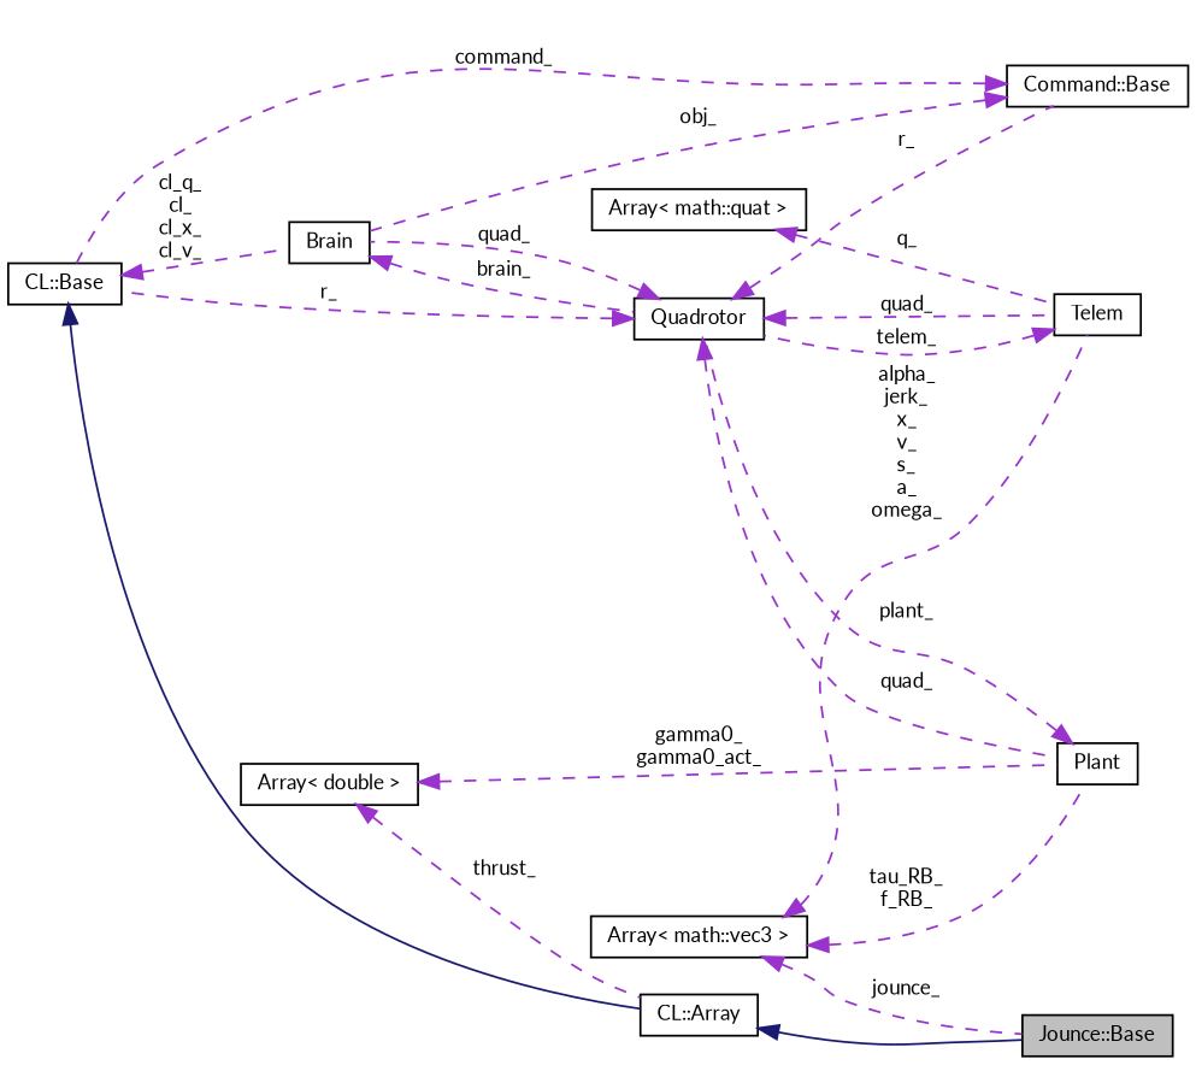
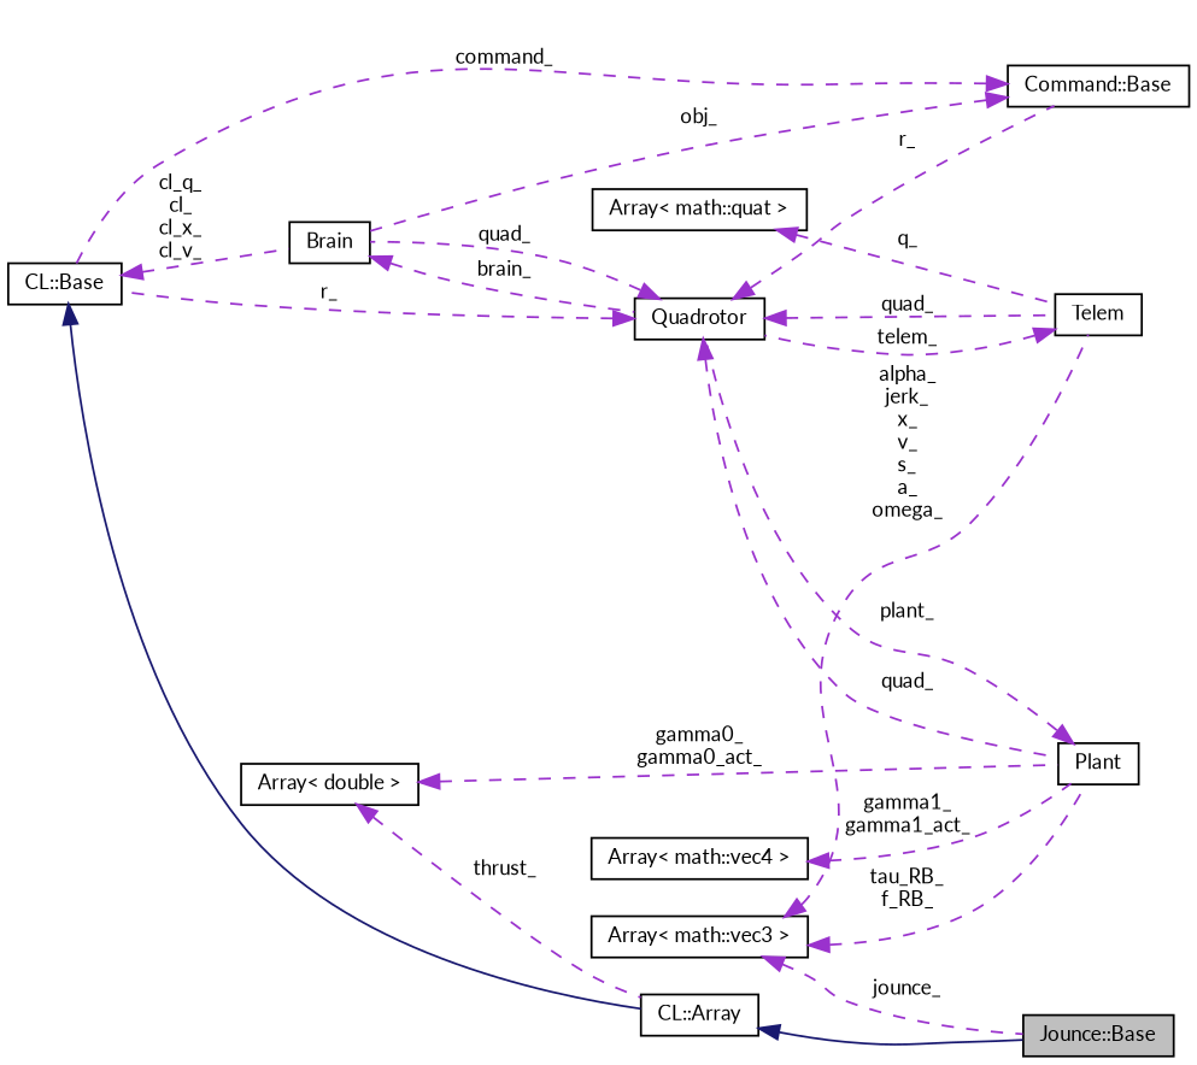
  digraph {
    fontname=Lato
    rankdir=LR
    node [color=black fillcolor=white fontname=Lato fontsize=10 shape=record style=filled]
    edge [color=darkorchid3 dir=back fontname=Lato fontsize=10 labelfontname=Helvetica labelfontsize=10 style=dashed]
    n1 [fillcolor=grey75 fontcolor=black height=0.2 label="Jounce::Base" width=0.4]
    n2 [height=0.2 label="CL::Array" width=0.4]
    n3 [height=0.2 label="CL::Base" width=0.4]
    n4 [height=0.2 label=Brain width=0.4]
    n5 [height=0.2 label=Quadrotor width=0.4]
    n6 [height=0.2 label="Command::Base" width=0.4]
    n7 [height=0.2 label=Plant width=0.4]
    n8 [height=0.2 label=Telem width=0.4]
+   n9 [height=0.2 label="Array\< math::vec4 \>" width=0.4]
    n10 [height=0.2 label="Array\< math::vec3 \>" width=0.4]
    n11 [height=0.2 label="Array\< double \>" width=0.4]
    n12 [height=0.2 label="Array\< math::quat \>" width=0.4]
    n2 -> n1 [color=midnightblue style=solid]
    n3 -> n2 [color=midnightblue style=solid]
    n3 -> n4 [label="cl_q_\ncl_\ncl_x_\ncl_v_"]
    n4 -> n5 [label=brain_]
    n5 -> n3 [label=r_]
    n5 -> n4 [label=quad_]
    n5 -> n6 [label=r_]
    n5 -> n7 [label=quad_]
    n5 -> n8 [label=quad_]
    n6 -> n3 [label=command_]
    n6 -> n4 [label=obj_]
    n7 -> n5 [label=plant_]
    n8 -> n5 [label=telem_]
+   n9 -> n7 [label="gamma1_\ngamma1_act_"]
    n10 -> n1 [label=jounce_]
    n10 -> n7 [label="tau_RB_\nf_RB_"]
    n10 -> n8 [label="alpha_\njerk_\nx_\nv_\ns_\na_\nomega_"]
    n11 -> n2 [label=thrust_]
    n11 -> n7 [label="gamma0_\ngamma0_act_"]
    n12 -> n8 [label=q_]
  }
